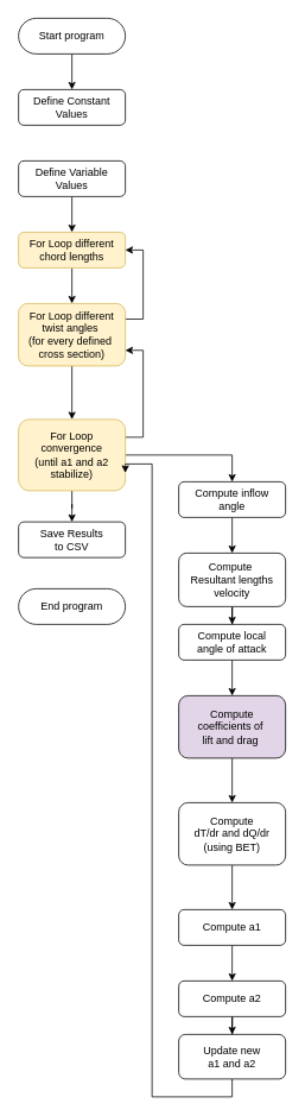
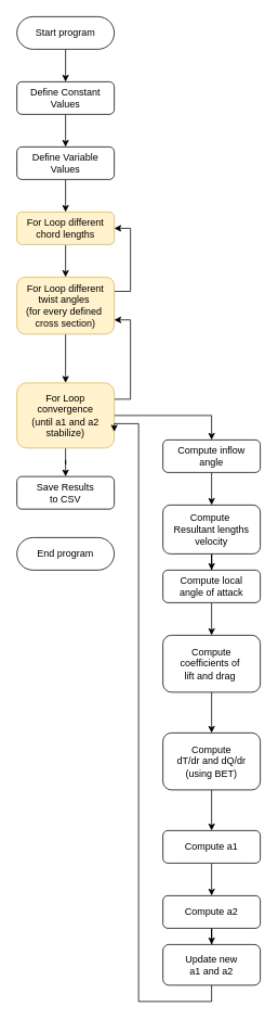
  <mxCell id="0" />
  <mxCell id="1" parent="0" />
+ <mxCell id="2" style="edgeStyle=orthogonalEdgeStyle;rounded=0;orthogonalLoop=1;jettySize=auto;html=1;entryX=0.5;entryY=0;entryDx=0;entryDy=0;" edge="1" parent="1" source="3" target="7"><mxGeometry relative="1" as="geometry" /></mxCell>
  <mxCell id="3" value="Define Constant&lt;br&gt;Values" style="rounded=1;whiteSpace=wrap;html=1;fontSize=12;glass=0;strokeWidth=1;shadow=0;" parent="1" vertex="1"><mxGeometry x="20" y="100" width="120" height="40" as="geometry" /></mxCell>
  <mxCell id="4" style="edgeStyle=orthogonalEdgeStyle;rounded=0;orthogonalLoop=1;jettySize=auto;html=1;entryX=0.5;entryY=0;entryDx=0;entryDy=0;endArrow=classic;endFill=1;" edge="1" parent="1" source="5" target="3"><mxGeometry relative="1" as="geometry" /></mxCell>
  <mxCell id="5" value="Start program" style="html=1;dashed=0;whiteSpace=wrap;shape=mxgraph.dfd.start" vertex="1" parent="1"><mxGeometry x="20" width="120" height="40" as="geometry" y="20" /></mxCell>
  <mxCell id="6" style="edgeStyle=orthogonalEdgeStyle;rounded=0;orthogonalLoop=1;jettySize=auto;html=1;entryX=0.5;entryY=0;entryDx=0;entryDy=0;" edge="1" parent="1" source="7" target="9"><mxGeometry relative="1" as="geometry" /></mxCell>
  <mxCell id="7" value="Define Variable&lt;br&gt;Values" style="rounded=1;whiteSpace=wrap;html=1;fontSize=12;glass=0;strokeWidth=1;shadow=0;" vertex="1" parent="1"><mxGeometry x="20" y="180" width="120" height="40" as="geometry" /></mxCell>
  <mxCell id="8" style="edgeStyle=orthogonalEdgeStyle;rounded=0;orthogonalLoop=1;jettySize=auto;html=1;entryX=0.5;entryY=0;entryDx=0;entryDy=0;" edge="1" parent="1" source="9" target="12"><mxGeometry relative="1" as="geometry" /></mxCell>
  <mxCell id="9" value="For Loop different&lt;br&gt;chord lengths" style="rounded=1;whiteSpace=wrap;html=1;fontSize=12;glass=0;strokeWidth=1;shadow=0;fillColor=#fff2cc;strokeColor=#d6b656;" vertex="1" parent="1"><mxGeometry x="20" y="260" width="120" height="40" as="geometry" /></mxCell>
  <mxCell id="10" style="edgeStyle=orthogonalEdgeStyle;rounded=0;orthogonalLoop=1;jettySize=auto;html=1;entryX=0.5;entryY=0;entryDx=0;entryDy=0;" edge="1" parent="1" source="12" target="16"><mxGeometry relative="1" as="geometry" /></mxCell>
  <mxCell id="11" style="edgeStyle=orthogonalEdgeStyle;rounded=0;orthogonalLoop=1;jettySize=auto;html=1;exitX=1;exitY=0.25;exitDx=0;exitDy=0;entryX=1;entryY=0.5;entryDx=0;entryDy=0;" edge="1" parent="1" source="12" target="9"><mxGeometry relative="1" as="geometry" /></mxCell>
  <mxCell id="12" value="For Loop different&lt;br&gt;twist angles&amp;nbsp;&lt;br&gt;(for every defined&amp;nbsp;&lt;br&gt;cross section)" style="rounded=1;whiteSpace=wrap;html=1;fontSize=12;glass=0;strokeWidth=1;shadow=0;fillColor=#fff2cc;strokeColor=#d6b656;" vertex="1" parent="1"><mxGeometry x="20" y="340" width="120" height="70" as="geometry" /></mxCell>
  <mxCell id="13" style="edgeStyle=orthogonalEdgeStyle;rounded=0;orthogonalLoop=1;jettySize=auto;html=1;entryX=0.5;entryY=0;entryDx=0;entryDy=0;" edge="1" parent="1" source="16" target="18"><mxGeometry relative="1" as="geometry" /></mxCell>
  <mxCell id="14" style="edgeStyle=orthogonalEdgeStyle;rounded=0;orthogonalLoop=1;jettySize=auto;html=1;exitX=1;exitY=0.25;exitDx=0;exitDy=0;entryX=1;entryY=0.75;entryDx=0;entryDy=0;" edge="1" parent="1" source="16" target="12"><mxGeometry relative="1" as="geometry" /></mxCell>
  <mxCell id="15" style="edgeStyle=orthogonalEdgeStyle;rounded=0;orthogonalLoop=1;jettySize=auto;html=1;entryX=0.5;entryY=0;entryDx=0;entryDy=0;" edge="1" parent="1" source="16" target="33"><mxGeometry relative="1" as="geometry" /></mxCell>
  <mxCell id="16" value="For Loop convergence&lt;br&gt;(until a1 and a2 stabilize)" style="rounded=1;whiteSpace=wrap;html=1;fontSize=12;glass=0;strokeWidth=1;shadow=0;fillColor=#fff2cc;strokeColor=#d6b656;" vertex="1" parent="1"><mxGeometry x="20" y="470" width="120" height="80" as="geometry" /></mxCell>
  <mxCell id="17" style="edgeStyle=orthogonalEdgeStyle;rounded=0;orthogonalLoop=1;jettySize=auto;html=1;entryX=0.5;entryY=0;entryDx=0;entryDy=0;" edge="1" parent="1" source="18" target="20"><mxGeometry relative="1" as="geometry" /></mxCell>
  <mxCell id="18" value="Compute inflow&lt;br&gt;angle" style="rounded=1;whiteSpace=wrap;html=1;fontSize=12;glass=0;strokeWidth=1;shadow=0;" vertex="1" parent="1"><mxGeometry x="200" y="540" width="120" height="40" as="geometry" /></mxCell>
  <mxCell id="19" style="edgeStyle=orthogonalEdgeStyle;rounded=0;orthogonalLoop=1;jettySize=auto;html=1;entryX=0.5;entryY=0;entryDx=0;entryDy=0;" edge="1" parent="1" source="20" target="22"><mxGeometry relative="1" as="geometry" /></mxCell>
  <mxCell id="20" value="Compute&amp;nbsp;&lt;br&gt;Resultant lengths velocity" style="rounded=1;whiteSpace=wrap;html=1;fontSize=12;glass=0;strokeWidth=1;shadow=0;" vertex="1" parent="1"><mxGeometry x="200" y="620" width="120" height="60" as="geometry" /></mxCell>
  <mxCell id="21" style="edgeStyle=orthogonalEdgeStyle;rounded=0;orthogonalLoop=1;jettySize=auto;html=1;entryX=0.5;entryY=0;entryDx=0;entryDy=0;" edge="1" parent="1" source="22" target="24"><mxGeometry relative="1" as="geometry" /></mxCell>
  <mxCell id="22" value="Compute local &lt;br&gt;angle of attack" style="rounded=1;whiteSpace=wrap;html=1;fontSize=12;glass=0;strokeWidth=1;shadow=0;" vertex="1" parent="1"><mxGeometry x="200" y="700" width="120" height="40" as="geometry" /></mxCell>
  <mxCell id="23" style="edgeStyle=orthogonalEdgeStyle;rounded=0;orthogonalLoop=1;jettySize=auto;html=1;entryX=0.5;entryY=0;entryDx=0;entryDy=0;" edge="1" parent="1" source="24" target="26"><mxGeometry relative="1" as="geometry" /></mxCell>
- <mxCell id="24" value="Compute&lt;br&gt;coefficients of&amp;nbsp;&lt;br&gt;lift and drag&amp;nbsp;" style="rounded=1;whiteSpace=wrap;html=1;fontSize=12;glass=0;strokeWidth=1;shadow=0;fillColor=#e1d5e7;" vertex="1" parent="1"><mxGeometry x="200" y="780" width="120" height="70" as="geometry" /></mxCell>
+ <mxCell id="24" value="Compute&lt;br&gt;coefficients of&amp;nbsp;&lt;br&gt;lift and drag&amp;nbsp;" style="rounded=1;whiteSpace=wrap;html=1;fontSize=12;glass=0;strokeWidth=1;shadow=0;" vertex="1" parent="1"><mxGeometry x="200" y="780" width="120" height="70" as="geometry" /></mxCell>
  <mxCell id="25" style="edgeStyle=orthogonalEdgeStyle;rounded=0;orthogonalLoop=1;jettySize=auto;html=1;entryX=0.5;entryY=0;entryDx=0;entryDy=0;" edge="1" parent="1" source="26" target="28"><mxGeometry relative="1" as="geometry" /></mxCell>
  <mxCell id="26" value="Compute &lt;br&gt;dT/dr and dQ/dr&lt;br&gt;(using BET)" style="rounded=1;whiteSpace=wrap;html=1;fontSize=12;glass=0;strokeWidth=1;shadow=0;" vertex="1" parent="1"><mxGeometry x="200" y="900" width="120" height="70" as="geometry" /></mxCell>
  <mxCell id="27" style="edgeStyle=orthogonalEdgeStyle;rounded=0;orthogonalLoop=1;jettySize=auto;html=1;entryX=0.5;entryY=0;entryDx=0;entryDy=0;" edge="1" parent="1" source="28" target="30"><mxGeometry relative="1" as="geometry" /></mxCell>
  <mxCell id="28" value="Compute a1" style="rounded=1;whiteSpace=wrap;html=1;fontSize=12;glass=0;strokeWidth=1;shadow=0;" vertex="1" parent="1"><mxGeometry x="200" y="1020" width="120" height="40" as="geometry" /></mxCell>
  <mxCell id="29" style="edgeStyle=orthogonalEdgeStyle;rounded=0;orthogonalLoop=1;jettySize=auto;html=1;entryX=0.5;entryY=0;entryDx=0;entryDy=0;" edge="1" parent="1" source="30" target="32"><mxGeometry relative="1" as="geometry" /></mxCell>
  <mxCell id="30" value="Compute a2" style="rounded=1;whiteSpace=wrap;html=1;fontSize=12;glass=0;strokeWidth=1;shadow=0;" vertex="1" parent="1"><mxGeometry x="200" y="1100" width="120" height="40" as="geometry" /></mxCell>
  <mxCell id="31" style="edgeStyle=orthogonalEdgeStyle;rounded=0;orthogonalLoop=1;jettySize=auto;html=1;entryX=1;entryY=0.75;entryDx=0;entryDy=0;" edge="1" parent="1" source="32" target="16"><mxGeometry relative="1" as="geometry"><Array as="points"><mxPoint x="260" y="1230" /><mxPoint x="170" y="1230" /><mxPoint x="170" y="520" /></Array></mxGeometry></mxCell>
  <mxCell id="32" value="Update new&lt;br&gt;a1 and a2" style="rounded=1;whiteSpace=wrap;html=1;fontSize=12;glass=0;strokeWidth=1;shadow=0;" vertex="1" parent="1"><mxGeometry x="200" y="1160" width="120" height="50" as="geometry" /></mxCell>
  <mxCell id="33" value="Save Results&lt;br&gt;to CSV" style="rounded=1;whiteSpace=wrap;html=1;fontSize=12;glass=0;strokeWidth=1;shadow=0;" vertex="1" parent="1"><mxGeometry x="20" y="585" width="120" height="40" as="geometry" /></mxCell>
  <mxCell id="34" value="End program" style="html=1;dashed=0;whiteSpace=wrap;shape=mxgraph.dfd.start" vertex="1" parent="1"><mxGeometry x="20" y="660" width="120" height="40" as="geometry" /></mxCell>
